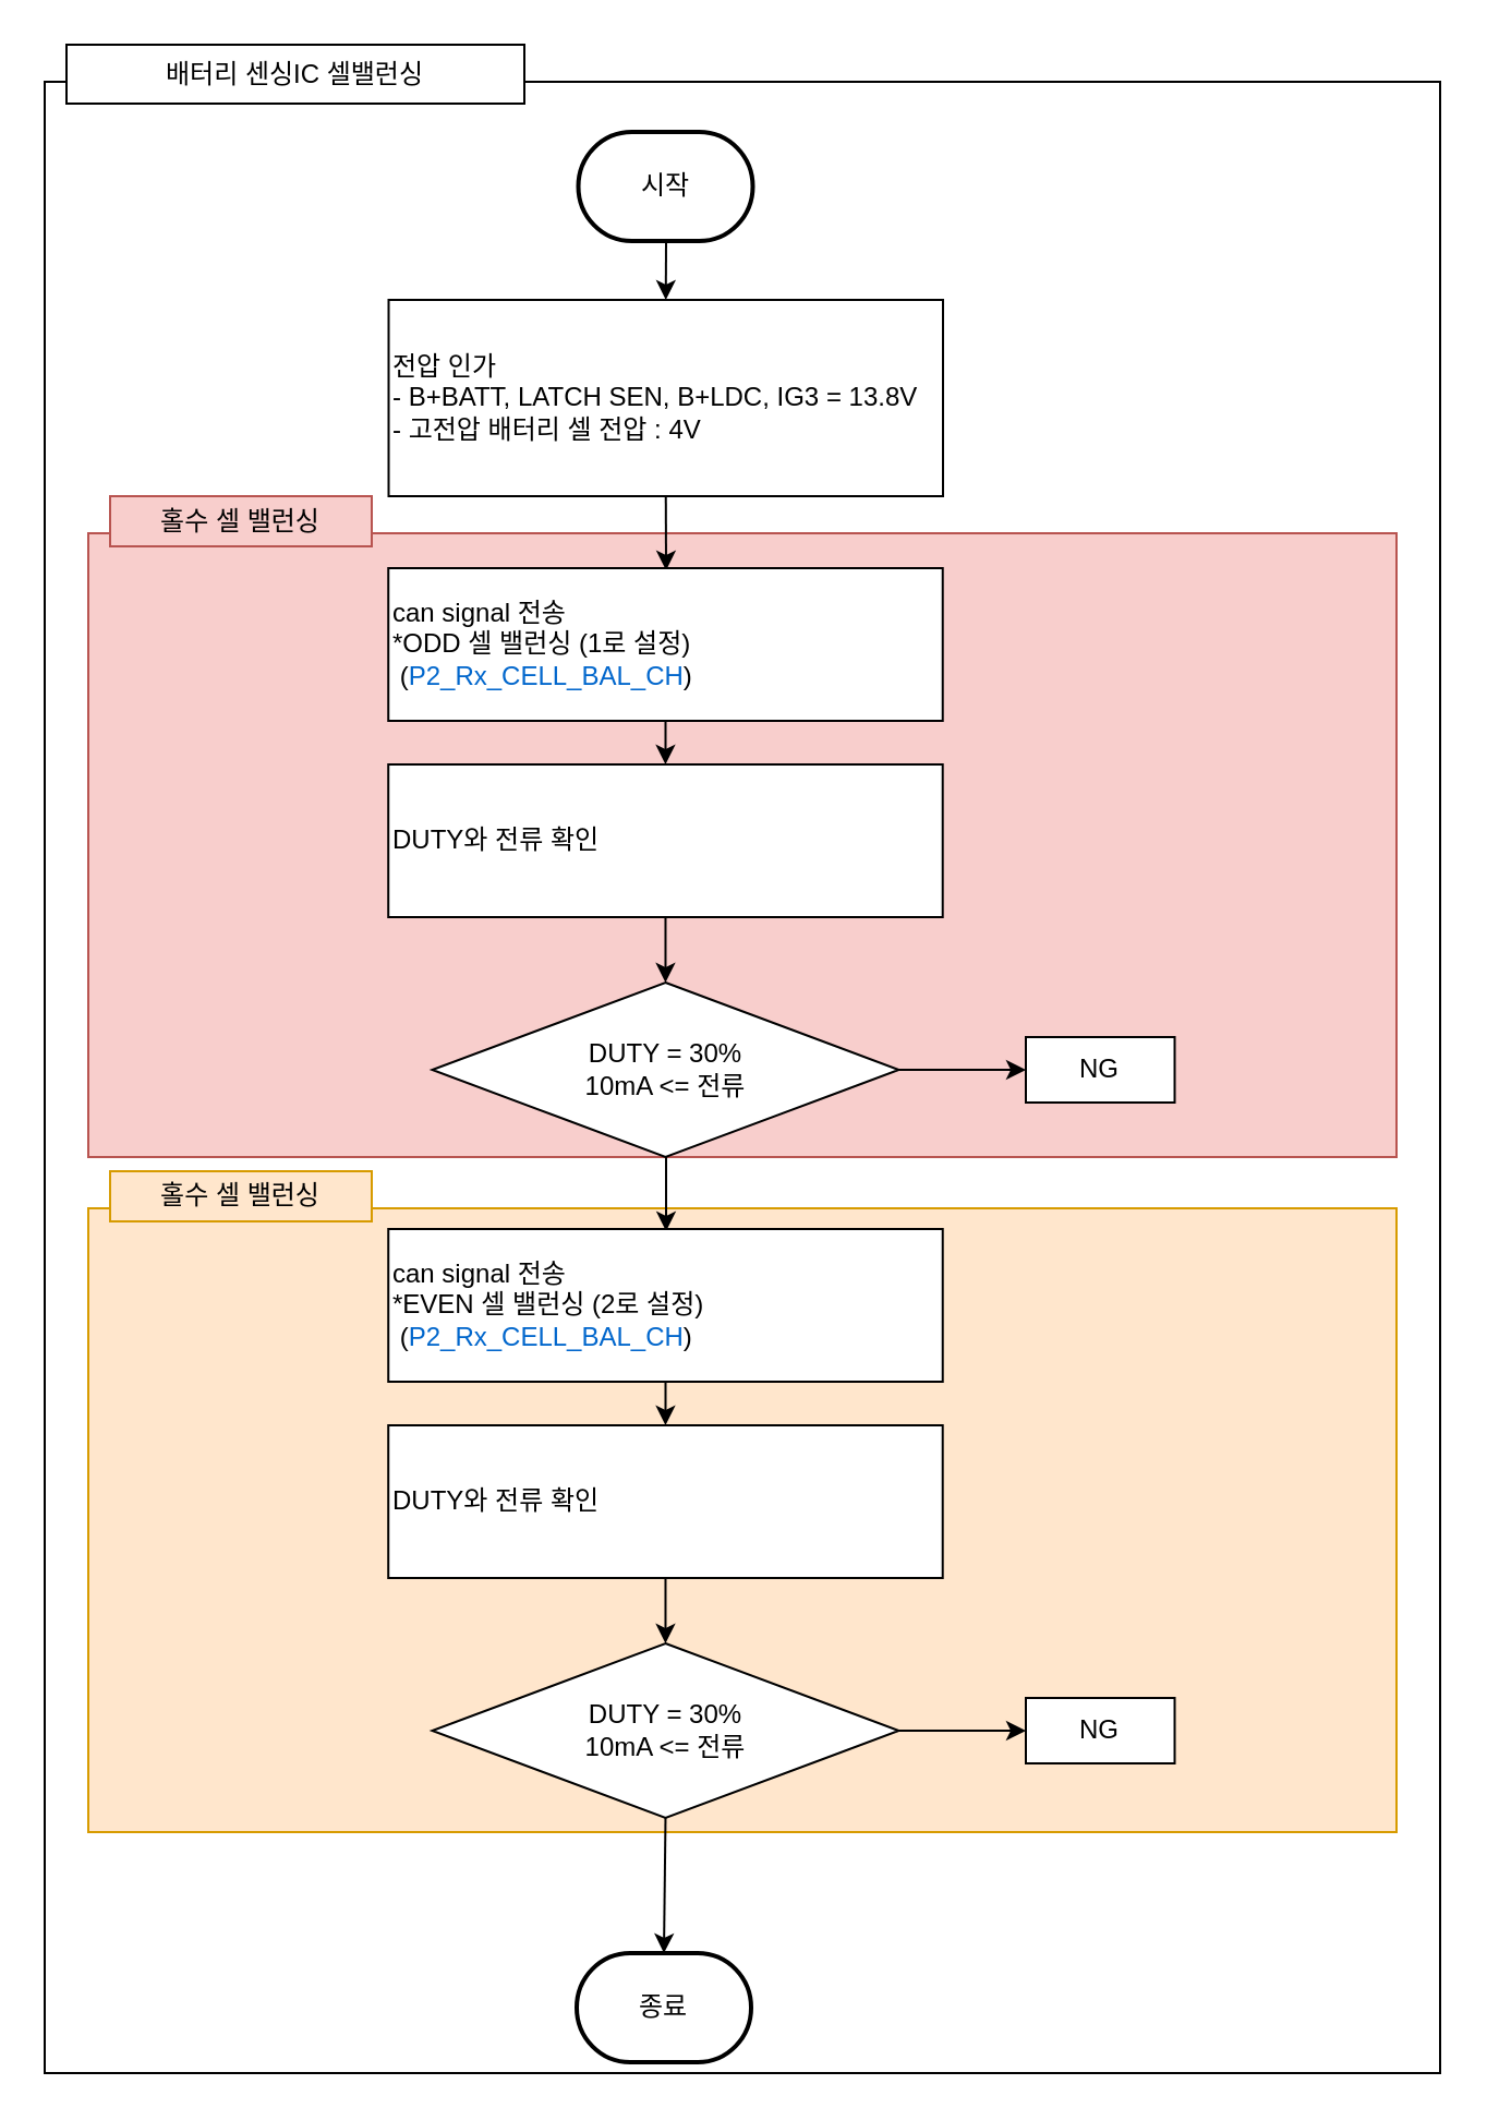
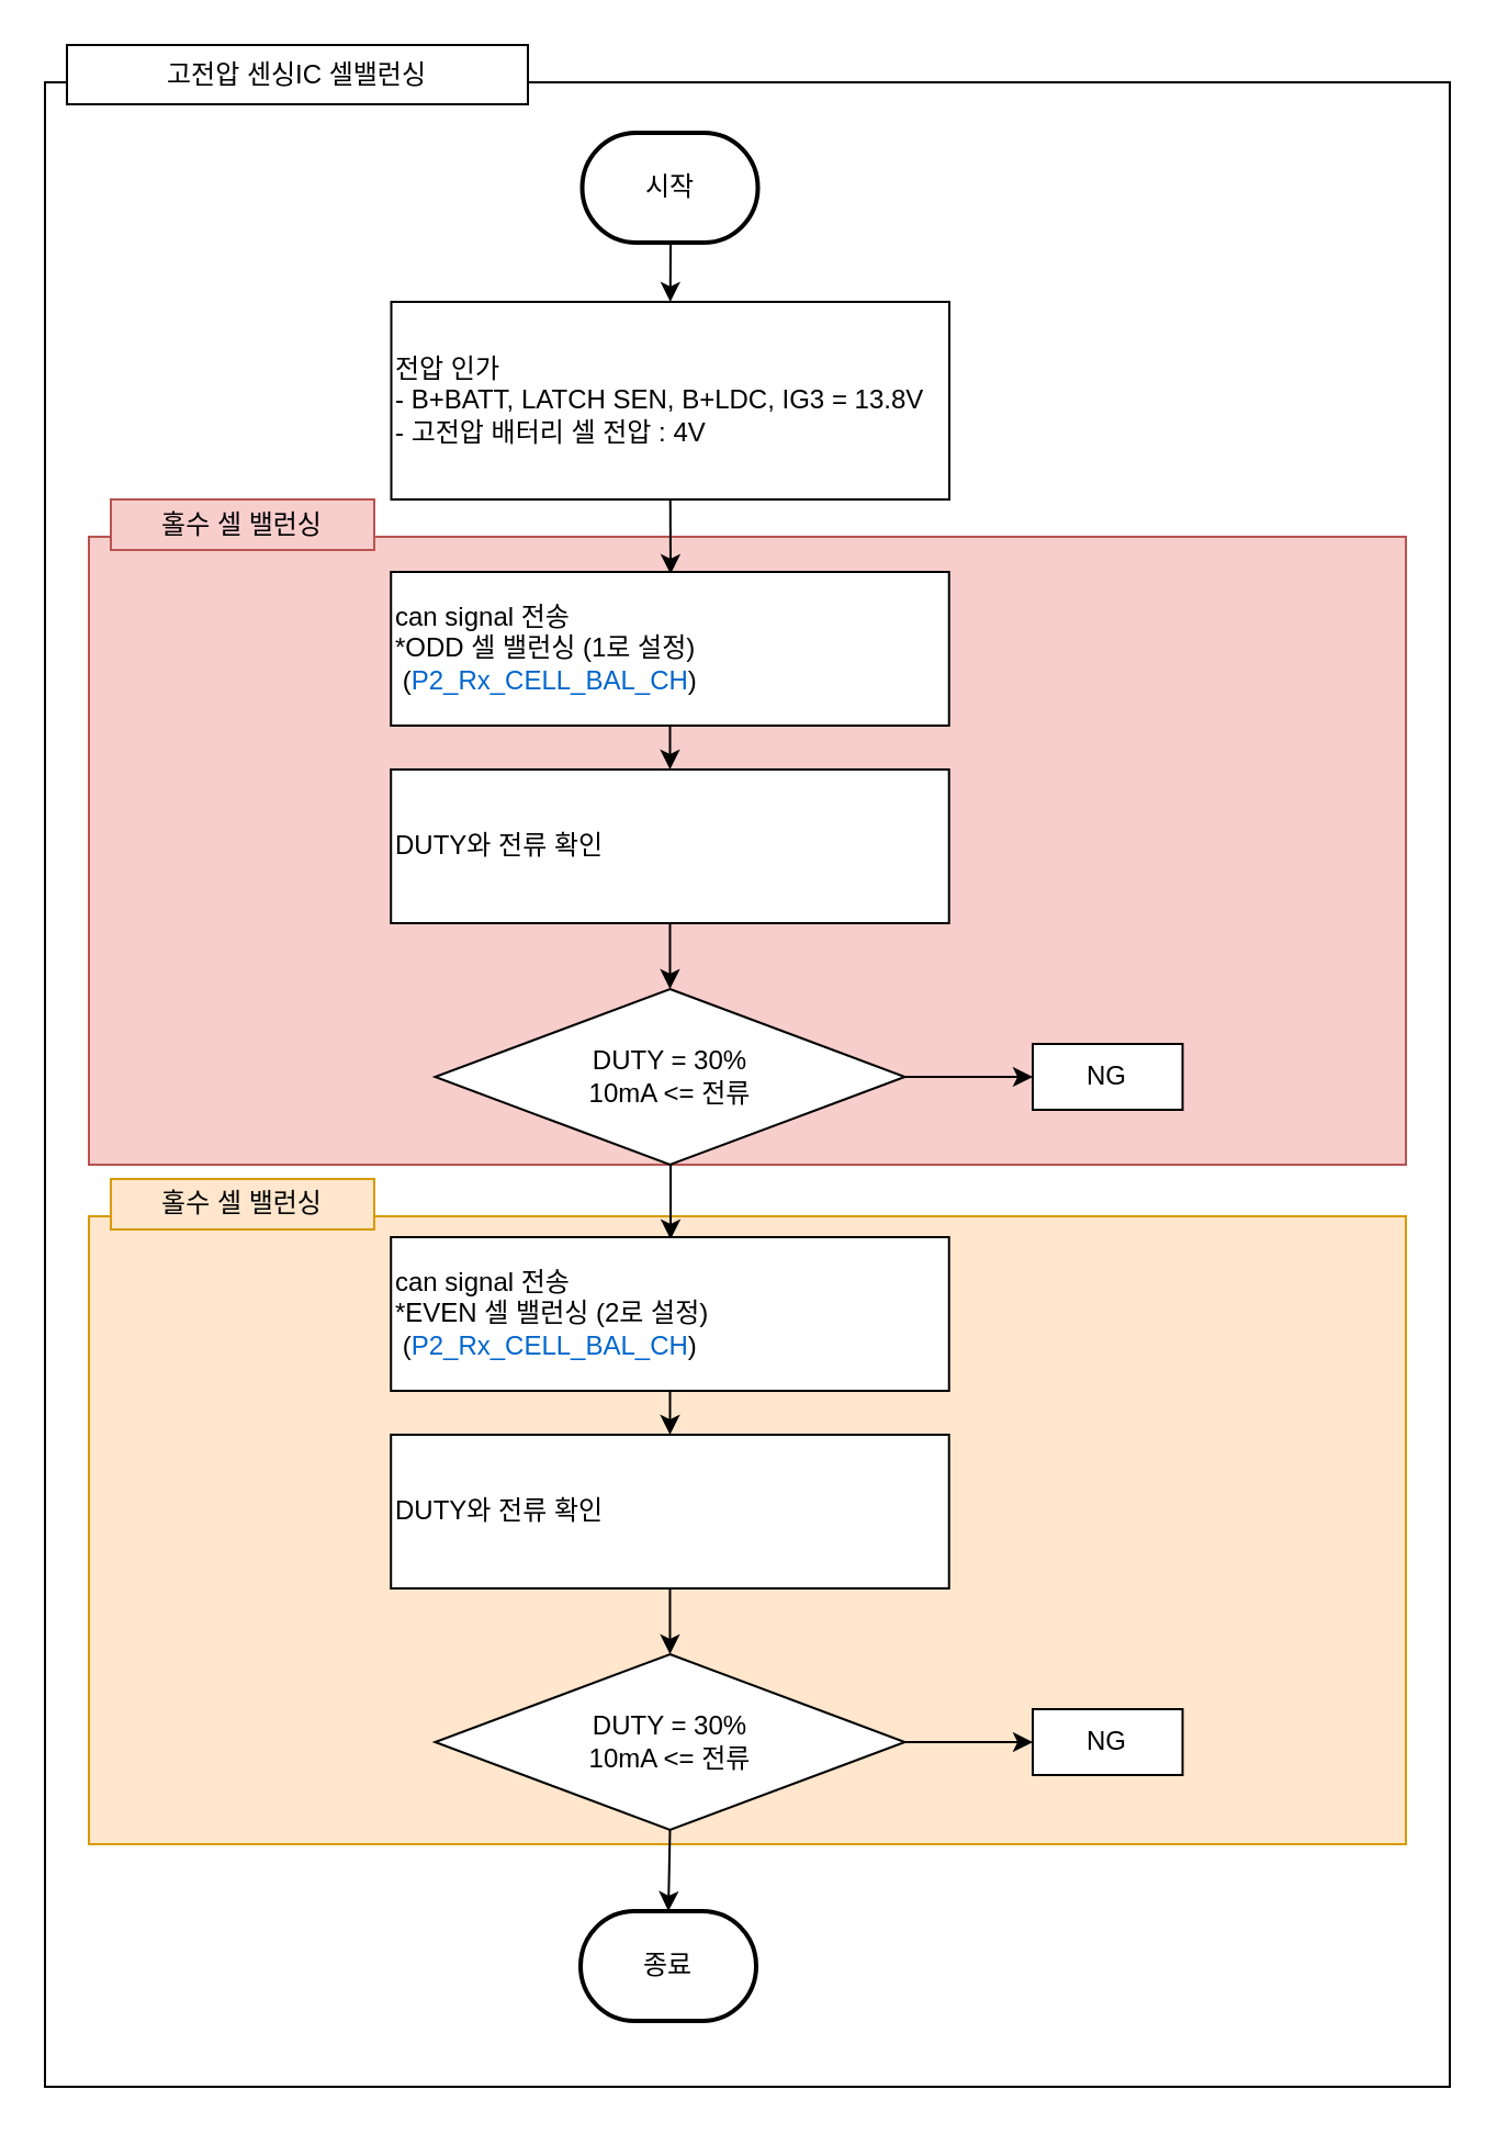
  <mxCell id="0" />
  <mxCell id="1" parent="0" />
  <mxCell id="2" value="" style="rounded=0;whiteSpace=wrap;html=1;align=left;" vertex="1" parent="1"><mxGeometry x="20" y="37" width="640" height="913" as="geometry" /></mxCell>
- <mxCell id="3" value="배터리 센싱IC 셀밸런싱" style="rounded=0;whiteSpace=wrap;html=1;align=center;" vertex="1" parent="1"><mxGeometry x="30" y="20" width="210" height="27" as="geometry" /></mxCell>
+ <mxCell id="3" value="고전압 센싱IC 셀밸런싱" style="rounded=0;whiteSpace=wrap;html=1;align=center;" vertex="1" parent="1"><mxGeometry x="30" y="20" width="210" height="27" as="geometry" /></mxCell>
  <mxCell id="4" value="" style="rounded=0;whiteSpace=wrap;html=1;align=left;fillColor=#f8cecc;strokeColor=#b85450;" vertex="1" parent="1"><mxGeometry x="40" y="244" width="600" height="286" as="geometry" /></mxCell>
  <mxCell id="5" value="홀수 셀 밸런싱" style="rounded=0;whiteSpace=wrap;html=1;align=center;fillColor=#f8cecc;strokeColor=#b85450;" vertex="1" parent="1"><mxGeometry x="50" y="227" width="120" height="23" as="geometry" /></mxCell>
  <mxCell id="6" value="시작" style="strokeWidth=2;html=1;shape=mxgraph.flowchart.terminator;whiteSpace=wrap;" vertex="1" parent="1"><mxGeometry x="264.75" y="60" width="80" height="50" as="geometry" /></mxCell>
  <mxCell id="7" value="전압 인가&lt;br&gt;- B+BATT, LATCH SEN, B+LDC, IG3 = 13.8V&lt;br&gt;- 고전압 배터리 셀 전압 : 4V" style="rounded=0;whiteSpace=wrap;html=1;align=left;" vertex="1" parent="1"><mxGeometry x="177.75" y="137" width="254.25" height="90" as="geometry" /></mxCell>
  <mxCell id="8" value="" style="endArrow=classic;html=1;rounded=0;exitX=0.5;exitY=1;exitDx=0;exitDy=0;exitPerimeter=0;entryX=0.5;entryY=0;entryDx=0;entryDy=0;" edge="1" parent="1" target="7"><mxGeometry width="50" height="50" relative="1" as="geometry"><mxPoint x="305" y="110" as="sourcePoint" /><mxPoint x="80.75" y="110" as="targetPoint" /></mxGeometry></mxCell>
  <mxCell id="9" value="" style="endArrow=classic;html=1;rounded=0;exitX=0.5;exitY=1;exitDx=0;exitDy=0;" edge="1" parent="1" source="7"><mxGeometry width="50" height="50" relative="1" as="geometry"><mxPoint x="520" y="127" as="sourcePoint" /><mxPoint x="305" y="261" as="targetPoint" /></mxGeometry></mxCell>
  <mxCell id="10" value="can signal 전송&lt;br&gt;*ODD 셀 밸런싱 (1로 설정)&lt;br&gt;&amp;nbsp;(&lt;font color=&quot;#0066cc&quot;&gt;P2_Rx_CELL_BAL_CH&lt;/font&gt;)" style="rounded=0;whiteSpace=wrap;html=1;align=left;" vertex="1" parent="1"><mxGeometry x="177.62" y="260" width="254.25" height="70" as="geometry" /></mxCell>
  <mxCell id="11" value="DUTY와 전류 확인" style="rounded=0;whiteSpace=wrap;html=1;align=left;" vertex="1" parent="1"><mxGeometry x="177.61" y="350" width="254.25" height="70" as="geometry" /></mxCell>
  <mxCell id="12" value="" style="endArrow=classic;html=1;rounded=0;exitX=0.5;exitY=1;exitDx=0;exitDy=0;" edge="1" parent="1" source="10" target="11"><mxGeometry width="50" height="50" relative="1" as="geometry"><mxPoint x="480" y="360" as="sourcePoint" /><mxPoint x="530" y="310" as="targetPoint" /></mxGeometry></mxCell>
  <mxCell id="13" value="" style="rounded=0;whiteSpace=wrap;html=1;align=left;fillColor=#ffe6cc;strokeColor=#d79b00;" vertex="1" parent="1"><mxGeometry x="40" y="553.5" width="600" height="286" as="geometry" /></mxCell>
  <mxCell id="14" value="홀수 셀 밸런싱" style="rounded=0;whiteSpace=wrap;html=1;align=center;fillColor=#ffe6cc;strokeColor=#d79b00;" vertex="1" parent="1"><mxGeometry x="50" y="536.5" width="120" height="23" as="geometry" /></mxCell>
  <mxCell id="15" value="DUTY = 30%&lt;br&gt;10mA &amp;lt;= 전류" style="rhombus;whiteSpace=wrap;html=1;" vertex="1" parent="1"><mxGeometry x="197.74" y="450" width="214" height="80" as="geometry" /></mxCell>
  <mxCell id="16" value="NG" style="rounded=0;whiteSpace=wrap;html=1;align=center;" vertex="1" parent="1"><mxGeometry x="470" y="475" width="68.26" height="30" as="geometry" /></mxCell>
  <mxCell id="17" value="" style="endArrow=classic;html=1;rounded=0;exitX=0.5;exitY=1;exitDx=0;exitDy=0;" edge="1" parent="1" source="11" target="15"><mxGeometry width="50" height="50" relative="1" as="geometry"><mxPoint x="450" y="400" as="sourcePoint" /><mxPoint x="500" y="350" as="targetPoint" /></mxGeometry></mxCell>
  <mxCell id="18" value="" style="endArrow=classic;html=1;rounded=0;exitX=1;exitY=0.5;exitDx=0;exitDy=0;entryX=0;entryY=0.5;entryDx=0;entryDy=0;" edge="1" parent="1" source="15" target="16"><mxGeometry width="50" height="50" relative="1" as="geometry"><mxPoint x="450" y="400" as="sourcePoint" /><mxPoint x="500" y="350" as="targetPoint" /></mxGeometry></mxCell>
  <mxCell id="19" value="" style="endArrow=classic;html=1;rounded=0;exitX=0.5;exitY=1;exitDx=0;exitDy=0;" edge="1" parent="1"><mxGeometry width="50" height="50" relative="1" as="geometry"><mxPoint x="305" y="530" as="sourcePoint" /><mxPoint x="305" y="564" as="targetPoint" /></mxGeometry></mxCell>
  <mxCell id="20" value="can signal 전송&lt;br&gt;*EVEN 셀 밸런싱 (2로 설정)&lt;br&gt;&amp;nbsp;(&lt;font color=&quot;#0066cc&quot;&gt;P2_Rx_CELL_BAL_CH&lt;/font&gt;)" style="rounded=0;whiteSpace=wrap;html=1;align=left;" vertex="1" parent="1"><mxGeometry x="177.62" y="563" width="254.25" height="70" as="geometry" /></mxCell>
  <mxCell id="21" value="DUTY = 30%&lt;br&gt;10mA &amp;lt;= 전류" style="rhombus;whiteSpace=wrap;html=1;" vertex="1" parent="1"><mxGeometry x="197.74" y="753" width="214" height="80" as="geometry" /></mxCell>
  <mxCell id="22" value="DUTY와 전류 확인" style="rounded=0;whiteSpace=wrap;html=1;align=left;" vertex="1" parent="1"><mxGeometry x="177.61" y="653" width="254.25" height="70" as="geometry" /></mxCell>
  <mxCell id="23" value="NG" style="rounded=0;whiteSpace=wrap;html=1;align=center;" vertex="1" parent="1"><mxGeometry x="470" y="778" width="68.26" height="30" as="geometry" /></mxCell>
  <mxCell id="24" value="" style="endArrow=classic;html=1;rounded=0;exitX=0.5;exitY=1;exitDx=0;exitDy=0;" edge="1" parent="1" source="20" target="22"><mxGeometry width="50" height="50" relative="1" as="geometry"><mxPoint x="480" y="663" as="sourcePoint" /><mxPoint x="530" y="613" as="targetPoint" /></mxGeometry></mxCell>
  <mxCell id="25" value="" style="endArrow=classic;html=1;rounded=0;exitX=0.5;exitY=1;exitDx=0;exitDy=0;" edge="1" parent="1" source="22" target="21"><mxGeometry width="50" height="50" relative="1" as="geometry"><mxPoint x="450" y="703" as="sourcePoint" /><mxPoint x="500" y="653" as="targetPoint" /></mxGeometry></mxCell>
  <mxCell id="26" value="" style="endArrow=classic;html=1;rounded=0;exitX=1;exitY=0.5;exitDx=0;exitDy=0;entryX=0;entryY=0.5;entryDx=0;entryDy=0;" edge="1" parent="1" source="21" target="23"><mxGeometry width="50" height="50" relative="1" as="geometry"><mxPoint x="450" y="703" as="sourcePoint" /><mxPoint x="500" y="653" as="targetPoint" /></mxGeometry></mxCell>
- <mxCell id="27" value="종료" style="strokeWidth=2;html=1;shape=mxgraph.flowchart.terminator;whiteSpace=wrap;" vertex="1" parent="1"><mxGeometry x="264" y="895" width="80" height="50" as="geometry" /></mxCell>
+ <mxCell id="27" value="종료" style="strokeWidth=2;html=1;shape=mxgraph.flowchart.terminator;whiteSpace=wrap;" vertex="1" parent="1"><mxGeometry x="264" y="870" width="80" height="50" as="geometry" /></mxCell>
  <mxCell id="28" value="" style="endArrow=classic;html=1;rounded=0;exitX=0.5;exitY=1;exitDx=0;exitDy=0;entryX=0.5;entryY=0;entryDx=0;entryDy=0;entryPerimeter=0;" edge="1" parent="1" source="21" target="27"><mxGeometry width="50" height="50" relative="1" as="geometry"><mxPoint x="380" y="870" as="sourcePoint" /><mxPoint x="430" y="820" as="targetPoint" /></mxGeometry></mxCell>
